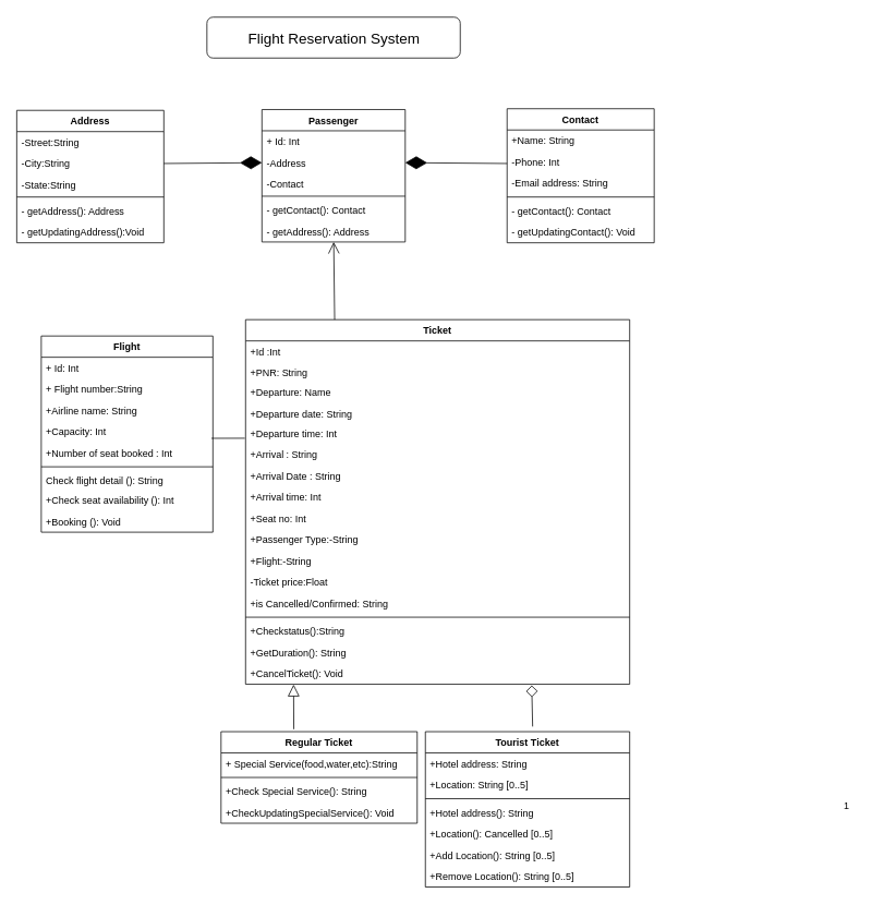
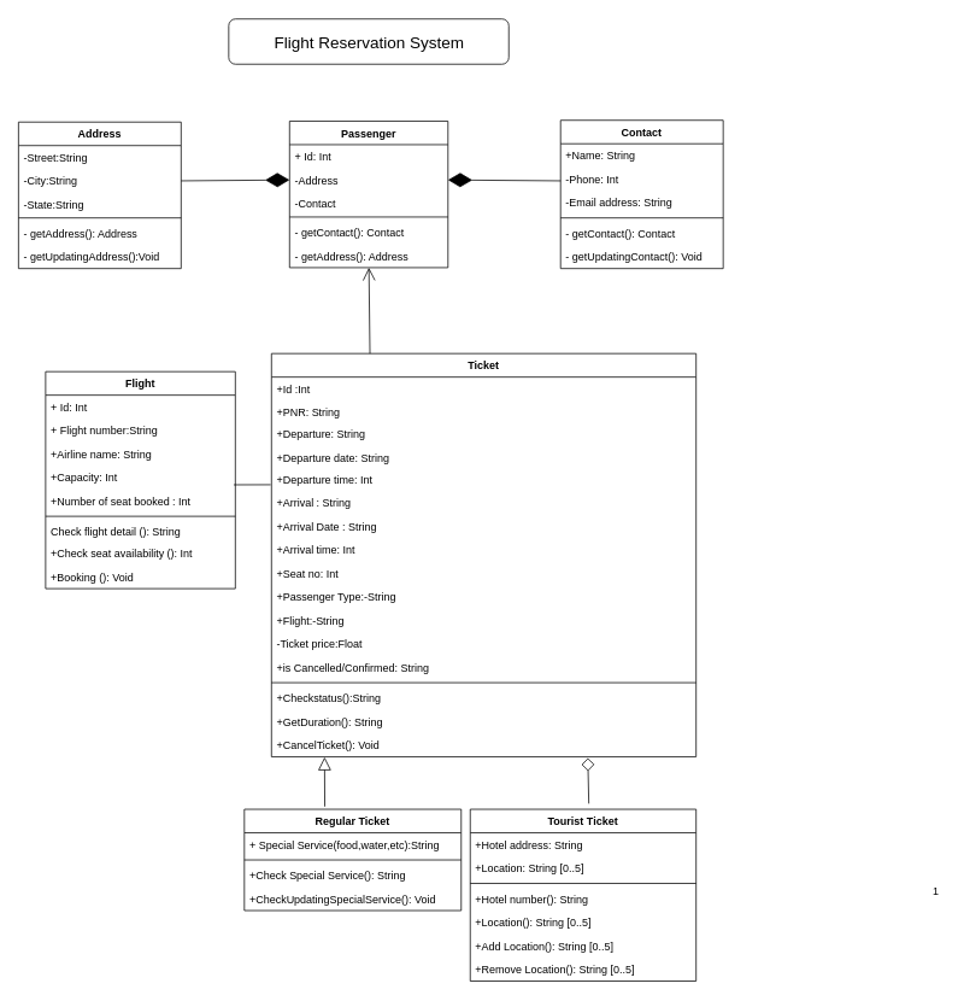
  <mxCell id="0" />
  <mxCell id="1" parent="0" />
  <mxCell id="2" value="Ticket" style="swimlane;fontStyle=1;align=center;verticalAlign=top;childLayout=stackLayout;horizontal=1;startSize=26;horizontalStack=0;resizeParent=1;resizeParentMax=0;resizeLast=0;collapsible=1;marginBottom=0;" parent="1" vertex="1"><mxGeometry x="300" y="390" width="470" height="446" as="geometry"><mxRectangle x="200" y="120" width="80" height="26" as="alternateBounds" /></mxGeometry></mxCell>
  <mxCell id="3" value="+Id :Int" style="text;strokeColor=none;fillColor=none;align=left;verticalAlign=top;spacingLeft=4;spacingRight=4;overflow=hidden;rotatable=0;points=[[0,0.5],[1,0.5]];portConstraint=eastwest;" parent="2" vertex="1"><mxGeometry y="26" width="470" height="26" as="geometry" /></mxCell>
  <mxCell id="4" value="+PNR: String" style="text;strokeColor=none;fillColor=none;align=left;verticalAlign=top;spacingLeft=4;spacingRight=4;overflow=hidden;rotatable=0;points=[[0,0.5],[1,0.5]];portConstraint=eastwest;" parent="2" vertex="1"><mxGeometry y="52" width="470" height="24" as="geometry" /></mxCell>
- <mxCell id="5" value="+Departure: Name" style="text;strokeColor=none;fillColor=none;align=left;verticalAlign=top;spacingLeft=4;spacingRight=4;overflow=hidden;rotatable=0;points=[[0,0.5],[1,0.5]];portConstraint=eastwest;" parent="2" vertex="1"><mxGeometry y="76" width="470" height="26" as="geometry" /></mxCell>
+ <mxCell id="5" value="+Departure: String" style="text;strokeColor=none;fillColor=none;align=left;verticalAlign=top;spacingLeft=4;spacingRight=4;overflow=hidden;rotatable=0;points=[[0,0.5],[1,0.5]];portConstraint=eastwest;" parent="2" vertex="1"><mxGeometry y="76" width="470" height="26" as="geometry" /></mxCell>
  <mxCell id="6" value="+Departure date: String" style="text;strokeColor=none;fillColor=none;align=left;verticalAlign=top;spacingLeft=4;spacingRight=4;overflow=hidden;rotatable=0;points=[[0,0.5],[1,0.5]];portConstraint=eastwest;" parent="2" vertex="1"><mxGeometry y="102" width="470" height="24" as="geometry" /></mxCell>
  <mxCell id="7" value="+Departure time: Int" style="text;strokeColor=none;fillColor=none;align=left;verticalAlign=top;spacingLeft=4;spacingRight=4;overflow=hidden;rotatable=0;points=[[0,0.5],[1,0.5]];portConstraint=eastwest;" parent="2" vertex="1"><mxGeometry y="126" width="470" height="26" as="geometry" /></mxCell>
  <mxCell id="8" value="+Arrival : String" style="text;strokeColor=none;fillColor=none;align=left;verticalAlign=top;spacingLeft=4;spacingRight=4;overflow=hidden;rotatable=0;points=[[0,0.5],[1,0.5]];portConstraint=eastwest;" parent="2" vertex="1"><mxGeometry y="152" width="470" height="26" as="geometry" /></mxCell>
  <mxCell id="9" value="+Arrival Date : String" style="text;strokeColor=none;fillColor=none;align=left;verticalAlign=top;spacingLeft=4;spacingRight=4;overflow=hidden;rotatable=0;points=[[0,0.5],[1,0.5]];portConstraint=eastwest;" parent="2" vertex="1"><mxGeometry y="178" width="470" height="26" as="geometry" /></mxCell>
  <mxCell id="10" value="+Arrival time: Int" style="text;strokeColor=none;fillColor=none;align=left;verticalAlign=top;spacingLeft=4;spacingRight=4;overflow=hidden;rotatable=0;points=[[0,0.5],[1,0.5]];portConstraint=eastwest;" parent="2" vertex="1"><mxGeometry y="204" width="470" height="26" as="geometry" /></mxCell>
  <mxCell id="11" value="+Seat no: Int" style="text;strokeColor=none;fillColor=none;align=left;verticalAlign=top;spacingLeft=4;spacingRight=4;overflow=hidden;rotatable=0;points=[[0,0.5],[1,0.5]];portConstraint=eastwest;" parent="2" vertex="1"><mxGeometry y="230" width="470" height="26" as="geometry" /></mxCell>
  <mxCell id="12" value="+Passenger Type:-String" style="text;strokeColor=none;fillColor=none;align=left;verticalAlign=top;spacingLeft=4;spacingRight=4;overflow=hidden;rotatable=0;points=[[0,0.5],[1,0.5]];portConstraint=eastwest;" parent="2" vertex="1"><mxGeometry y="256" width="470" height="26" as="geometry" /></mxCell>
  <mxCell id="13" value="+Flight:-String" style="text;strokeColor=none;fillColor=none;align=left;verticalAlign=top;spacingLeft=4;spacingRight=4;overflow=hidden;rotatable=0;points=[[0,0.5],[1,0.5]];portConstraint=eastwest;" parent="2" vertex="1"><mxGeometry y="282" width="470" height="26" as="geometry" /></mxCell>
  <mxCell id="14" value="-Ticket price:Float" style="text;strokeColor=none;fillColor=none;align=left;verticalAlign=top;spacingLeft=4;spacingRight=4;overflow=hidden;rotatable=0;points=[[0,0.5],[1,0.5]];portConstraint=eastwest;" parent="2" vertex="1"><mxGeometry y="308" width="470" height="26" as="geometry" /></mxCell>
  <mxCell id="15" value="+is Cancelled/Confirmed: String " style="text;strokeColor=none;fillColor=none;align=left;verticalAlign=top;spacingLeft=4;spacingRight=4;overflow=hidden;rotatable=0;points=[[0,0.5],[1,0.5]];portConstraint=eastwest;" parent="2" vertex="1"><mxGeometry y="334" width="470" height="26" as="geometry" /></mxCell>
  <mxCell id="16" value="" style="line;strokeWidth=1;fillColor=none;align=left;verticalAlign=middle;spacingTop=-1;spacingLeft=3;spacingRight=3;rotatable=0;labelPosition=right;points=[];portConstraint=eastwest;" parent="2" vertex="1"><mxGeometry y="360" width="470" height="8" as="geometry" /></mxCell>
  <mxCell id="17" value="+Checkstatus():String" style="text;strokeColor=none;fillColor=none;align=left;verticalAlign=top;spacingLeft=4;spacingRight=4;overflow=hidden;rotatable=0;points=[[0,0.5],[1,0.5]];portConstraint=eastwest;" parent="2" vertex="1"><mxGeometry y="368" width="470" height="26" as="geometry" /></mxCell>
  <mxCell id="18" value="+GetDuration(): String" style="text;strokeColor=none;fillColor=none;align=left;verticalAlign=top;spacingLeft=4;spacingRight=4;overflow=hidden;rotatable=0;points=[[0,0.5],[1,0.5]];portConstraint=eastwest;" parent="2" vertex="1"><mxGeometry y="394" width="470" height="26" as="geometry" /></mxCell>
  <mxCell id="19" value="+CancelTicket(): Void" style="text;strokeColor=none;fillColor=none;align=left;verticalAlign=top;spacingLeft=4;spacingRight=4;overflow=hidden;rotatable=0;points=[[0,0.5],[1,0.5]];portConstraint=eastwest;" parent="2" vertex="1"><mxGeometry y="420" width="470" height="26" as="geometry" /></mxCell>
  <mxCell id="20" value="" style="edgeStyle=none;html=1;endSize=12;endArrow=block;endFill=0;entryX=0.125;entryY=1.013;entryDx=0;entryDy=0;entryPerimeter=0;" parent="1" target="19" edge="1"><mxGeometry width="160" relative="1" as="geometry"><mxPoint x="359" y="891" as="sourcePoint" /><mxPoint x="800" y="1570" as="targetPoint" /></mxGeometry></mxCell>
  <mxCell id="21" value="" style="edgeStyle=none;html=1;endSize=12;endArrow=diamond;endFill=0;exitX=0.525;exitY=-0.033;exitDx=0;exitDy=0;entryX=0.745;entryY=1.051;entryDx=0;entryDy=0;entryPerimeter=0;exitPerimeter=0;" parent="1" source="23" target="19" edge="1"><mxGeometry width="160" relative="1" as="geometry"><mxPoint x="715" y="1820" as="sourcePoint" /><mxPoint x="580" y="1016" as="targetPoint" /></mxGeometry></mxCell>
  <mxCell id="22" value="1" style="text;html=1;align=center;verticalAlign=middle;resizable=0;points=[];autosize=1;" parent="1" vertex="1"><mxGeometry x="1025" y="975" width="20" height="20" as="geometry" /></mxCell>
  <mxCell id="23" value="Tourist Ticket&#10;" style="swimlane;fontStyle=1;align=center;verticalAlign=top;childLayout=stackLayout;horizontal=1;startSize=26;horizontalStack=0;resizeParent=1;resizeParentMax=0;resizeLast=0;collapsible=1;marginBottom=0;" parent="1" vertex="1"><mxGeometry x="520" y="894" width="250" height="190" as="geometry"><mxRectangle x="200" y="120" width="80" height="26" as="alternateBounds" /></mxGeometry></mxCell>
  <mxCell id="24" value="+Hotel address: String " style="text;strokeColor=none;fillColor=none;align=left;verticalAlign=top;spacingLeft=4;spacingRight=4;overflow=hidden;rotatable=0;points=[[0,0.5],[1,0.5]];portConstraint=eastwest;" parent="23" vertex="1"><mxGeometry y="26" width="250" height="26" as="geometry" /></mxCell>
  <mxCell id="25" value="+Location: String [0..5]" style="text;strokeColor=none;fillColor=none;align=left;verticalAlign=top;spacingLeft=4;spacingRight=4;overflow=hidden;rotatable=0;points=[[0,0.5],[1,0.5]];portConstraint=eastwest;" parent="23" vertex="1"><mxGeometry y="52" width="250" height="26" as="geometry" /></mxCell>
  <mxCell id="26" value="" style="line;strokeWidth=1;fillColor=none;align=left;verticalAlign=middle;spacingTop=-1;spacingLeft=3;spacingRight=3;rotatable=0;labelPosition=right;points=[];portConstraint=eastwest;" parent="23" vertex="1"><mxGeometry y="78" width="250" height="8" as="geometry" /></mxCell>
- <mxCell id="27" value="+Hotel address(): String " style="text;strokeColor=none;fillColor=none;align=left;verticalAlign=top;spacingLeft=4;spacingRight=4;overflow=hidden;rotatable=0;points=[[0,0.5],[1,0.5]];portConstraint=eastwest;" parent="23" vertex="1"><mxGeometry y="86" width="250" height="26" as="geometry" /></mxCell>
- <mxCell id="28" value="+Location(): Cancelled [0..5]" style="text;strokeColor=none;fillColor=none;align=left;verticalAlign=top;spacingLeft=4;spacingRight=4;overflow=hidden;rotatable=0;points=[[0,0.5],[1,0.5]];portConstraint=eastwest;" parent="23" vertex="1"><mxGeometry y="112" width="250" height="26" as="geometry" /></mxCell>
+ <mxCell id="27" value="+Hotel number(): String " style="text;strokeColor=none;fillColor=none;align=left;verticalAlign=top;spacingLeft=4;spacingRight=4;overflow=hidden;rotatable=0;points=[[0,0.5],[1,0.5]];portConstraint=eastwest;" parent="23" vertex="1"><mxGeometry y="86" width="250" height="26" as="geometry" /></mxCell>
+ <mxCell id="28" value="+Location(): String [0..5]" style="text;strokeColor=none;fillColor=none;align=left;verticalAlign=top;spacingLeft=4;spacingRight=4;overflow=hidden;rotatable=0;points=[[0,0.5],[1,0.5]];portConstraint=eastwest;" parent="23" vertex="1"><mxGeometry y="112" width="250" height="26" as="geometry" /></mxCell>
  <mxCell id="29" value="+Add Location(): String [0..5]" style="text;strokeColor=none;fillColor=none;align=left;verticalAlign=top;spacingLeft=4;spacingRight=4;overflow=hidden;rotatable=0;points=[[0,0.5],[1,0.5]];portConstraint=eastwest;" parent="23" vertex="1"><mxGeometry y="138" width="250" height="26" as="geometry" /></mxCell>
  <mxCell id="30" value="+Remove Location(): String [0..5]" style="text;strokeColor=none;fillColor=none;align=left;verticalAlign=top;spacingLeft=4;spacingRight=4;overflow=hidden;rotatable=0;points=[[0,0.5],[1,0.5]];portConstraint=eastwest;" parent="23" vertex="1"><mxGeometry y="164" width="250" height="26" as="geometry" /></mxCell>
  <mxCell id="31" value="Regular Ticket" style="swimlane;fontStyle=1;align=center;verticalAlign=top;childLayout=stackLayout;horizontal=1;startSize=26;horizontalStack=0;resizeParent=1;resizeParentMax=0;resizeLast=0;collapsible=1;marginBottom=0;" parent="1" vertex="1"><mxGeometry x="270" y="894" width="240" height="112" as="geometry"><mxRectangle x="200" y="120" width="80" height="26" as="alternateBounds" /></mxGeometry></mxCell>
  <mxCell id="32" value="+ Special Service(food,water,etc):String" style="text;strokeColor=none;fillColor=none;align=left;verticalAlign=top;spacingLeft=4;spacingRight=4;overflow=hidden;rotatable=0;points=[[0,0.5],[1,0.5]];portConstraint=eastwest;" parent="31" vertex="1"><mxGeometry y="26" width="240" height="26" as="geometry" /></mxCell>
  <mxCell id="33" value="" style="line;strokeWidth=1;fillColor=none;align=left;verticalAlign=middle;spacingTop=-1;spacingLeft=3;spacingRight=3;rotatable=0;labelPosition=right;points=[];portConstraint=eastwest;" parent="31" vertex="1"><mxGeometry y="52" width="240" height="8" as="geometry" /></mxCell>
  <mxCell id="34" value="+Check Special Service(): String" style="text;strokeColor=none;fillColor=none;align=left;verticalAlign=top;spacingLeft=4;spacingRight=4;overflow=hidden;rotatable=0;points=[[0,0.5],[1,0.5]];portConstraint=eastwest;" parent="31" vertex="1"><mxGeometry y="60" width="240" height="26" as="geometry" /></mxCell>
  <mxCell id="35" value="+CheckUpdatingSpecialService(): Void" style="text;strokeColor=none;fillColor=none;align=left;verticalAlign=top;spacingLeft=4;spacingRight=4;overflow=hidden;rotatable=0;points=[[0,0.5],[1,0.5]];portConstraint=eastwest;" parent="31" vertex="1"><mxGeometry y="86" width="240" height="26" as="geometry" /></mxCell>
  <mxCell id="36" value="Flight" style="swimlane;fontStyle=1;align=center;verticalAlign=top;childLayout=stackLayout;horizontal=1;startSize=26;horizontalStack=0;resizeParent=1;resizeParentMax=0;resizeLast=0;collapsible=1;marginBottom=0;" parent="1" vertex="1"><mxGeometry x="50" y="410" width="210" height="240" as="geometry"><mxRectangle x="200" y="120" width="80" height="26" as="alternateBounds" /></mxGeometry></mxCell>
  <mxCell id="37" value="+ Id: Int" style="text;strokeColor=none;fillColor=none;align=left;verticalAlign=top;spacingLeft=4;spacingRight=4;overflow=hidden;rotatable=0;points=[[0,0.5],[1,0.5]];portConstraint=eastwest;" parent="36" vertex="1"><mxGeometry y="26" width="210" height="26" as="geometry" /></mxCell>
  <mxCell id="38" value="+ Flight number:String" style="text;strokeColor=none;fillColor=none;align=left;verticalAlign=top;spacingLeft=4;spacingRight=4;overflow=hidden;rotatable=0;points=[[0,0.5],[1,0.5]];portConstraint=eastwest;" parent="36" vertex="1"><mxGeometry y="52" width="210" height="26" as="geometry" /></mxCell>
  <mxCell id="39" value="+Airline name: String" style="text;strokeColor=none;fillColor=none;align=left;verticalAlign=top;spacingLeft=4;spacingRight=4;overflow=hidden;rotatable=0;points=[[0,0.5],[1,0.5]];portConstraint=eastwest;" parent="36" vertex="1"><mxGeometry y="78" width="210" height="26" as="geometry" /></mxCell>
  <mxCell id="40" value="+Capacity: Int" style="text;strokeColor=none;fillColor=none;align=left;verticalAlign=top;spacingLeft=4;spacingRight=4;overflow=hidden;rotatable=0;points=[[0,0.5],[1,0.5]];portConstraint=eastwest;" parent="36" vertex="1"><mxGeometry y="104" width="210" height="26" as="geometry" /></mxCell>
  <mxCell id="41" value="+Number of seat booked : Int" style="text;strokeColor=none;fillColor=none;align=left;verticalAlign=top;spacingLeft=4;spacingRight=4;overflow=hidden;rotatable=0;points=[[0,0.5],[1,0.5]];portConstraint=eastwest;" parent="36" vertex="1"><mxGeometry y="130" width="210" height="26" as="geometry" /></mxCell>
  <mxCell id="42" value="" style="line;strokeWidth=1;fillColor=none;align=left;verticalAlign=middle;spacingTop=-1;spacingLeft=3;spacingRight=3;rotatable=0;labelPosition=right;points=[];portConstraint=eastwest;" parent="36" vertex="1"><mxGeometry y="156" width="210" height="8" as="geometry" /></mxCell>
  <mxCell id="43" value="Check flight detail (): String" style="text;strokeColor=none;fillColor=none;align=left;verticalAlign=top;spacingLeft=4;spacingRight=4;overflow=hidden;rotatable=0;points=[[0,0.5],[1,0.5]];portConstraint=eastwest;" parent="36" vertex="1"><mxGeometry y="164" width="210" height="24" as="geometry" /></mxCell>
  <mxCell id="44" value="+Check seat availability (): Int " style="text;strokeColor=none;fillColor=none;align=left;verticalAlign=top;spacingLeft=4;spacingRight=4;overflow=hidden;rotatable=0;points=[[0,0.5],[1,0.5]];portConstraint=eastwest;" parent="36" vertex="1"><mxGeometry y="188" width="210" height="26" as="geometry" /></mxCell>
  <mxCell id="45" value="+Booking (): Void" style="text;strokeColor=none;fillColor=none;align=left;verticalAlign=top;spacingLeft=4;spacingRight=4;overflow=hidden;rotatable=0;points=[[0,0.5],[1,0.5]];portConstraint=eastwest;" parent="36" vertex="1"><mxGeometry y="214" width="210" height="26" as="geometry" /></mxCell>
  <mxCell id="46" value="Passenger" style="swimlane;fontStyle=1;align=center;verticalAlign=top;childLayout=stackLayout;horizontal=1;startSize=26;horizontalStack=0;resizeParent=1;resizeParentMax=0;resizeLast=0;collapsible=1;marginBottom=0;" parent="1" vertex="1"><mxGeometry x="320" y="133" width="175.38" height="162" as="geometry"><mxRectangle x="200" y="120" width="80" height="26" as="alternateBounds" /></mxGeometry></mxCell>
  <mxCell id="47" value="+ Id: Int" style="text;strokeColor=none;fillColor=none;align=left;verticalAlign=top;spacingLeft=4;spacingRight=4;overflow=hidden;rotatable=0;points=[[0,0.5],[1,0.5]];portConstraint=eastwest;" parent="46" vertex="1"><mxGeometry y="26" width="175.38" height="26" as="geometry" /></mxCell>
  <mxCell id="48" value="-Address" style="text;strokeColor=none;fillColor=none;align=left;verticalAlign=top;spacingLeft=4;spacingRight=4;overflow=hidden;rotatable=0;points=[[0,0.5],[1,0.5]];portConstraint=eastwest;" parent="46" vertex="1"><mxGeometry y="52" width="175.38" height="26" as="geometry" /></mxCell>
  <mxCell id="49" value="-Contact" style="text;strokeColor=none;fillColor=none;align=left;verticalAlign=top;spacingLeft=4;spacingRight=4;overflow=hidden;rotatable=0;points=[[0,0.5],[1,0.5]];portConstraint=eastwest;" parent="46" vertex="1"><mxGeometry y="78" width="175.38" height="24" as="geometry" /></mxCell>
  <mxCell id="50" value="" style="line;strokeWidth=1;fillColor=none;align=left;verticalAlign=middle;spacingTop=-1;spacingLeft=3;spacingRight=3;rotatable=0;labelPosition=right;points=[];portConstraint=eastwest;" parent="46" vertex="1"><mxGeometry y="102" width="175.38" height="8" as="geometry" /></mxCell>
  <mxCell id="51" value="- getContact(): Contact" style="text;strokeColor=none;fillColor=none;align=left;verticalAlign=top;spacingLeft=4;spacingRight=4;overflow=hidden;rotatable=0;points=[[0,0.5],[1,0.5]];portConstraint=eastwest;" parent="46" vertex="1"><mxGeometry y="110" width="175.38" height="26" as="geometry" /></mxCell>
  <mxCell id="52" value="- getAddress(): Address" style="text;strokeColor=none;fillColor=none;align=left;verticalAlign=top;spacingLeft=4;spacingRight=4;overflow=hidden;rotatable=0;points=[[0,0.5],[1,0.5]];portConstraint=eastwest;" parent="46" vertex="1"><mxGeometry y="136" width="175.38" height="26" as="geometry" /></mxCell>
  <mxCell id="53" value="Address&#10;" style="swimlane;fontStyle=1;align=center;verticalAlign=top;childLayout=stackLayout;horizontal=1;startSize=26;horizontalStack=0;resizeParent=1;resizeParentMax=0;resizeLast=0;collapsible=1;marginBottom=0;" parent="1" vertex="1"><mxGeometry x="20" y="134" width="180" height="162" as="geometry"><mxRectangle x="200" y="120" width="80" height="26" as="alternateBounds" /></mxGeometry></mxCell>
  <mxCell id="54" value="-Street:String" style="text;strokeColor=none;fillColor=none;align=left;verticalAlign=top;spacingLeft=4;spacingRight=4;overflow=hidden;rotatable=0;points=[[0,0.5],[1,0.5]];portConstraint=eastwest;" parent="53" vertex="1"><mxGeometry y="26" width="180" height="26" as="geometry" /></mxCell>
  <mxCell id="55" value="-City:String" style="text;strokeColor=none;fillColor=none;align=left;verticalAlign=top;spacingLeft=4;spacingRight=4;overflow=hidden;rotatable=0;points=[[0,0.5],[1,0.5]];portConstraint=eastwest;" parent="53" vertex="1"><mxGeometry y="52" width="180" height="26" as="geometry" /></mxCell>
  <mxCell id="56" value="-State:String" style="text;strokeColor=none;fillColor=none;align=left;verticalAlign=top;spacingLeft=4;spacingRight=4;overflow=hidden;rotatable=0;points=[[0,0.5],[1,0.5]];portConstraint=eastwest;" parent="53" vertex="1"><mxGeometry y="78" width="180" height="24" as="geometry" /></mxCell>
  <mxCell id="57" value="" style="line;strokeWidth=1;fillColor=none;align=left;verticalAlign=middle;spacingTop=-1;spacingLeft=3;spacingRight=3;rotatable=0;labelPosition=right;points=[];portConstraint=eastwest;" parent="53" vertex="1"><mxGeometry y="102" width="180" height="8" as="geometry" /></mxCell>
  <mxCell id="58" value="- getAddress(): Address" style="text;strokeColor=none;fillColor=none;align=left;verticalAlign=top;spacingLeft=4;spacingRight=4;overflow=hidden;rotatable=0;points=[[0,0.5],[1,0.5]];portConstraint=eastwest;" parent="53" vertex="1"><mxGeometry y="110" width="180" height="26" as="geometry" /></mxCell>
  <mxCell id="59" value="- getUpdatingAddress():Void" style="text;strokeColor=none;fillColor=none;align=left;verticalAlign=top;spacingLeft=4;spacingRight=4;overflow=hidden;rotatable=0;points=[[0,0.5],[1,0.5]];portConstraint=eastwest;" parent="53" vertex="1"><mxGeometry y="136" width="180" height="26" as="geometry" /></mxCell>
  <mxCell id="60" value="Contact" style="swimlane;fontStyle=1;align=center;verticalAlign=top;childLayout=stackLayout;horizontal=1;startSize=26;horizontalStack=0;resizeParent=1;resizeParentMax=0;resizeLast=0;collapsible=1;marginBottom=0;" parent="1" vertex="1"><mxGeometry x="620" y="132" width="180" height="164" as="geometry"><mxRectangle x="200" y="120" width="80" height="26" as="alternateBounds" /></mxGeometry></mxCell>
  <mxCell id="61" value="+Name: String" style="text;strokeColor=none;fillColor=none;align=left;verticalAlign=top;spacingLeft=4;spacingRight=4;overflow=hidden;rotatable=0;points=[[0,0.5],[1,0.5]];portConstraint=eastwest;" parent="60" vertex="1"><mxGeometry y="26" width="180" height="26" as="geometry" /></mxCell>
  <mxCell id="62" value="-Phone: Int" style="text;strokeColor=none;fillColor=none;align=left;verticalAlign=top;spacingLeft=4;spacingRight=4;overflow=hidden;rotatable=0;points=[[0,0.5],[1,0.5]];portConstraint=eastwest;" parent="60" vertex="1"><mxGeometry y="52" width="180" height="26" as="geometry" /></mxCell>
  <mxCell id="63" value="-Email address: String" style="text;strokeColor=none;fillColor=none;align=left;verticalAlign=top;spacingLeft=4;spacingRight=4;overflow=hidden;rotatable=0;points=[[0,0.5],[1,0.5]];portConstraint=eastwest;" parent="60" vertex="1"><mxGeometry y="78" width="180" height="26" as="geometry" /></mxCell>
  <mxCell id="64" value="" style="line;strokeWidth=1;fillColor=none;align=left;verticalAlign=middle;spacingTop=-1;spacingLeft=3;spacingRight=3;rotatable=0;labelPosition=right;points=[];portConstraint=eastwest;" parent="60" vertex="1"><mxGeometry y="104" width="180" height="8" as="geometry" /></mxCell>
  <mxCell id="65" value="- getContact(): Contact" style="text;strokeColor=none;fillColor=none;align=left;verticalAlign=top;spacingLeft=4;spacingRight=4;overflow=hidden;rotatable=0;points=[[0,0.5],[1,0.5]];portConstraint=eastwest;" parent="60" vertex="1"><mxGeometry y="112" width="180" height="26" as="geometry" /></mxCell>
  <mxCell id="66" value="- getUpdatingContact(): Void" style="text;strokeColor=none;fillColor=none;align=left;verticalAlign=top;spacingLeft=4;spacingRight=4;overflow=hidden;rotatable=0;points=[[0,0.5],[1,0.5]];portConstraint=eastwest;" parent="60" vertex="1"><mxGeometry y="138" width="180" height="26" as="geometry" /></mxCell>
  <mxCell id="67" value="" style="endArrow=diamondThin;endFill=1;endSize=24;html=1;entryX=0;entryY=0.5;entryDx=0;entryDy=0;exitX=1;exitY=0.5;exitDx=0;exitDy=0;" parent="1" source="55" target="48" edge="1"><mxGeometry width="160" relative="1" as="geometry"><mxPoint x="140" y="320" as="sourcePoint" /><mxPoint x="300" y="320" as="targetPoint" /></mxGeometry></mxCell>
  <mxCell id="68" value="" style="endArrow=diamondThin;endFill=1;endSize=24;html=1;entryX=1;entryY=0.5;entryDx=0;entryDy=0;" parent="1" target="48" edge="1"><mxGeometry width="160" relative="1" as="geometry"><mxPoint x="620" y="199" as="sourcePoint" /><mxPoint x="550" y="244" as="targetPoint" /></mxGeometry></mxCell>
  <mxCell id="69" value="" style="endArrow=open;endFill=1;endSize=12;html=1;" parent="1" target="52" edge="1"><mxGeometry width="160" relative="1" as="geometry"><mxPoint x="409" y="390" as="sourcePoint" /><mxPoint x="630" y="460" as="targetPoint" /></mxGeometry></mxCell>
  <mxCell id="70" value="" style="endArrow=none;html=1;exitX=0.992;exitY=-0.186;exitDx=0;exitDy=0;exitPerimeter=0;entryX=-0.002;entryY=0.733;entryDx=0;entryDy=0;entryPerimeter=0;" parent="1" source="41" target="7" edge="1"><mxGeometry width="50" height="50" relative="1" as="geometry"><mxPoint x="560" y="480" as="sourcePoint" /><mxPoint x="610" y="430" as="targetPoint" /></mxGeometry></mxCell>
  <mxCell id="71" value="&lt;font style=&quot;font-size: 18px&quot;&gt;Flight Reservation &lt;font&gt;System&lt;/font&gt;&lt;/font&gt;" style="html=1;fontSize=24;rounded=1;" parent="1" vertex="1"><mxGeometry x="252.69" y="20" width="310" height="50" as="geometry" /></mxCell>
